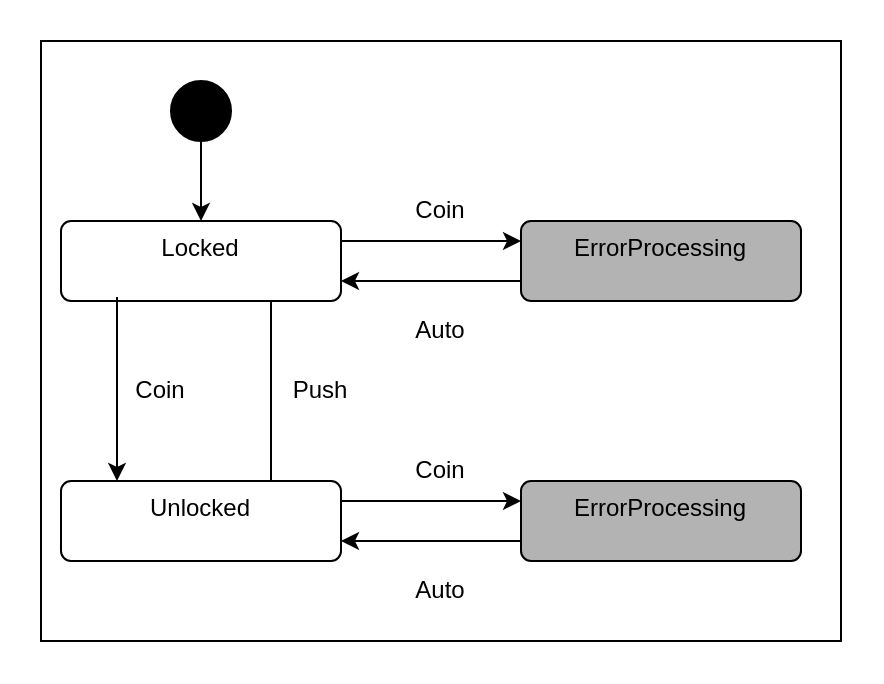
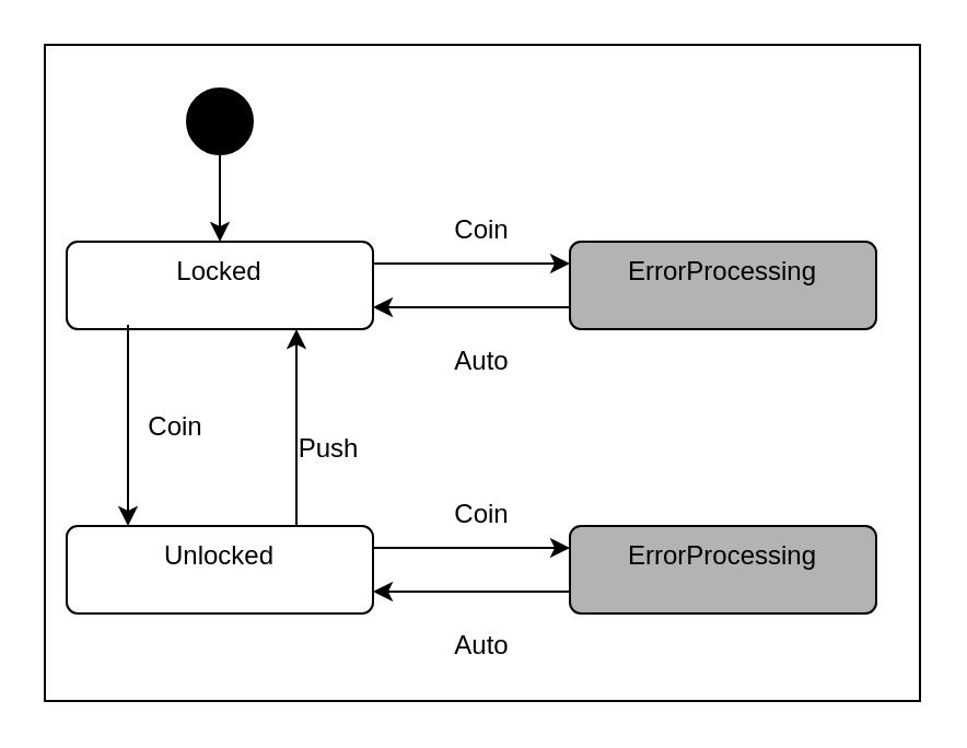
  <mxCell id="0" />
  <mxCell id="1" parent="0" />
  <mxCell id="2" value="" style="rounded=0;whiteSpace=wrap;html=1;" parent="1" vertex="1"><mxGeometry x="20" y="20" width="400" height="300" as="geometry" /></mxCell>
  <mxCell id="3" value="Locked" style="html=1;align=center;verticalAlign=top;rounded=1;absoluteArcSize=1;arcSize=10;dashed=0;whiteSpace=wrap;" parent="1" vertex="1"><mxGeometry x="30" y="110" width="140" height="40" as="geometry" /></mxCell>
  <mxCell id="4" value="Unlocked" style="html=1;align=center;verticalAlign=top;rounded=1;absoluteArcSize=1;arcSize=10;dashed=0;whiteSpace=wrap;" parent="1" vertex="1"><mxGeometry x="30" y="240" width="140" height="40" as="geometry" /></mxCell>
  <mxCell id="5" value="" style="edgeStyle=none;html=1;" parent="1" source="6" target="3" edge="1"><mxGeometry relative="1" as="geometry" /></mxCell>
  <mxCell id="6" value="" style="ellipse;fillColor=strokeColor;html=1;" parent="1" vertex="1"><mxGeometry x="85" y="40" width="30" height="30" as="geometry" /></mxCell>
  <mxCell id="7" value="" style="edgeStyle=none;orthogonalLoop=1;jettySize=auto;html=1;exitX=0.2;exitY=0.95;exitDx=0;exitDy=0;exitPerimeter=0;" parent="1" source="3" edge="1"><mxGeometry width="80" relative="1" as="geometry"><mxPoint x="55" y="160" as="sourcePoint" /><mxPoint x="58" y="240" as="targetPoint" /><Array as="points" /></mxGeometry></mxCell>
  <mxCell id="8" value="Coin" style="text;strokeColor=none;align=center;fillColor=none;html=1;verticalAlign=middle;whiteSpace=wrap;rounded=0;" parent="1" vertex="1"><mxGeometry x="190" y="220" width="60" height="30" as="geometry" /></mxCell>
- <mxCell id="9" value="" style="edgeStyle=none;orthogonalLoop=1;jettySize=auto;html=1;exitX=0.75;exitY=0;exitDx=0;exitDy=0;entryX=0.75;entryY=1;entryDx=0;entryDy=0;endArrow=none;" parent="1" source="4" target="3" edge="1"><mxGeometry width="80" relative="1" as="geometry"><mxPoint x="250" y="270" as="sourcePoint" /><mxPoint x="330" y="270" as="targetPoint" /><Array as="points" /></mxGeometry></mxCell>
- <mxCell id="10" value="Push" style="text;strokeColor=none;align=center;fillColor=none;html=1;verticalAlign=middle;whiteSpace=wrap;rounded=0;" parent="1" vertex="1"><mxGeometry x="130" y="180" width="60" height="30" as="geometry" /></mxCell>
+ <mxCell id="9" value="" style="edgeStyle=none;orthogonalLoop=1;jettySize=auto;html=1;exitX=0.75;exitY=0;exitDx=0;exitDy=0;entryX=0.75;entryY=1;entryDx=0;entryDy=0;" parent="1" source="4" target="3" edge="1"><mxGeometry width="80" relative="1" as="geometry"><mxPoint x="250" y="270" as="sourcePoint" /><mxPoint x="330" y="270" as="targetPoint" /><Array as="points" /></mxGeometry></mxCell>
+ <mxCell id="10" value="Push" style="text;strokeColor=none;align=center;fillColor=none;html=1;verticalAlign=middle;whiteSpace=wrap;rounded=0;" parent="1" vertex="1"><mxGeometry x="120" y="190" width="60" height="30" as="geometry" /></mxCell>
  <mxCell id="11" value="ErrorProcessing" style="html=1;align=center;verticalAlign=top;rounded=1;absoluteArcSize=1;arcSize=10;dashed=0;whiteSpace=wrap;fillColor=#B3B3B3;" vertex="1" parent="1"><mxGeometry x="260" y="110" width="140" height="40" as="geometry" /></mxCell>
  <mxCell id="12" value="ErrorProcessing" style="html=1;align=center;verticalAlign=top;rounded=1;absoluteArcSize=1;arcSize=10;dashed=0;whiteSpace=wrap;fillColor=#B3B3B3;" vertex="1" parent="1"><mxGeometry x="260" y="240" width="140" height="40" as="geometry" /></mxCell>
  <mxCell id="13" value="" style="edgeStyle=none;orthogonalLoop=1;jettySize=auto;html=1;exitX=1;exitY=0.25;exitDx=0;exitDy=0;entryX=0;entryY=0.25;entryDx=0;entryDy=0;" edge="1" parent="1" source="3" target="11"><mxGeometry width="80" relative="1" as="geometry"><mxPoint x="145" y="250" as="sourcePoint" /><mxPoint x="145" y="160" as="targetPoint" /><Array as="points" /></mxGeometry></mxCell>
  <mxCell id="14" value="" style="edgeStyle=none;orthogonalLoop=1;jettySize=auto;html=1;entryX=1;entryY=0.75;entryDx=0;entryDy=0;exitX=0;exitY=0.75;exitDx=0;exitDy=0;" edge="1" parent="1" source="11" target="3"><mxGeometry width="80" relative="1" as="geometry"><mxPoint x="180" y="130" as="sourcePoint" /><mxPoint x="270" y="130" as="targetPoint" /><Array as="points" /></mxGeometry></mxCell>
  <mxCell id="15" value="Coin" style="text;strokeColor=none;align=center;fillColor=none;html=1;verticalAlign=middle;whiteSpace=wrap;rounded=0;" vertex="1" parent="1"><mxGeometry x="50" y="180" width="60" height="30" as="geometry" /></mxCell>
  <mxCell id="16" value="" style="edgeStyle=none;orthogonalLoop=1;jettySize=auto;html=1;exitX=1;exitY=0.25;exitDx=0;exitDy=0;entryX=0;entryY=0.25;entryDx=0;entryDy=0;" edge="1" parent="1" source="4" target="12"><mxGeometry width="80" relative="1" as="geometry"><mxPoint x="180" y="130" as="sourcePoint" /><mxPoint x="270" y="130" as="targetPoint" /><Array as="points" /></mxGeometry></mxCell>
  <mxCell id="17" value="" style="edgeStyle=none;orthogonalLoop=1;jettySize=auto;html=1;exitX=0;exitY=0.75;exitDx=0;exitDy=0;entryX=1;entryY=0.75;entryDx=0;entryDy=0;" edge="1" parent="1" source="12" target="4"><mxGeometry width="80" relative="1" as="geometry"><mxPoint x="180" y="260" as="sourcePoint" /><mxPoint x="270" y="260" as="targetPoint" /><Array as="points" /></mxGeometry></mxCell>
  <mxCell id="18" value="Auto" style="text;strokeColor=none;align=center;fillColor=none;html=1;verticalAlign=middle;whiteSpace=wrap;rounded=0;" vertex="1" parent="1"><mxGeometry x="190" y="280" width="60" height="30" as="geometry" /></mxCell>
  <mxCell id="19" value="Auto" style="text;strokeColor=none;align=center;fillColor=none;html=1;verticalAlign=middle;whiteSpace=wrap;rounded=0;" vertex="1" parent="1"><mxGeometry x="190" y="150" width="60" height="30" as="geometry" /></mxCell>
  <mxCell id="20" value="Coin" style="text;strokeColor=none;align=center;fillColor=none;html=1;verticalAlign=middle;whiteSpace=wrap;rounded=0;" vertex="1" parent="1"><mxGeometry x="190" y="90" width="60" height="30" as="geometry" /></mxCell>
